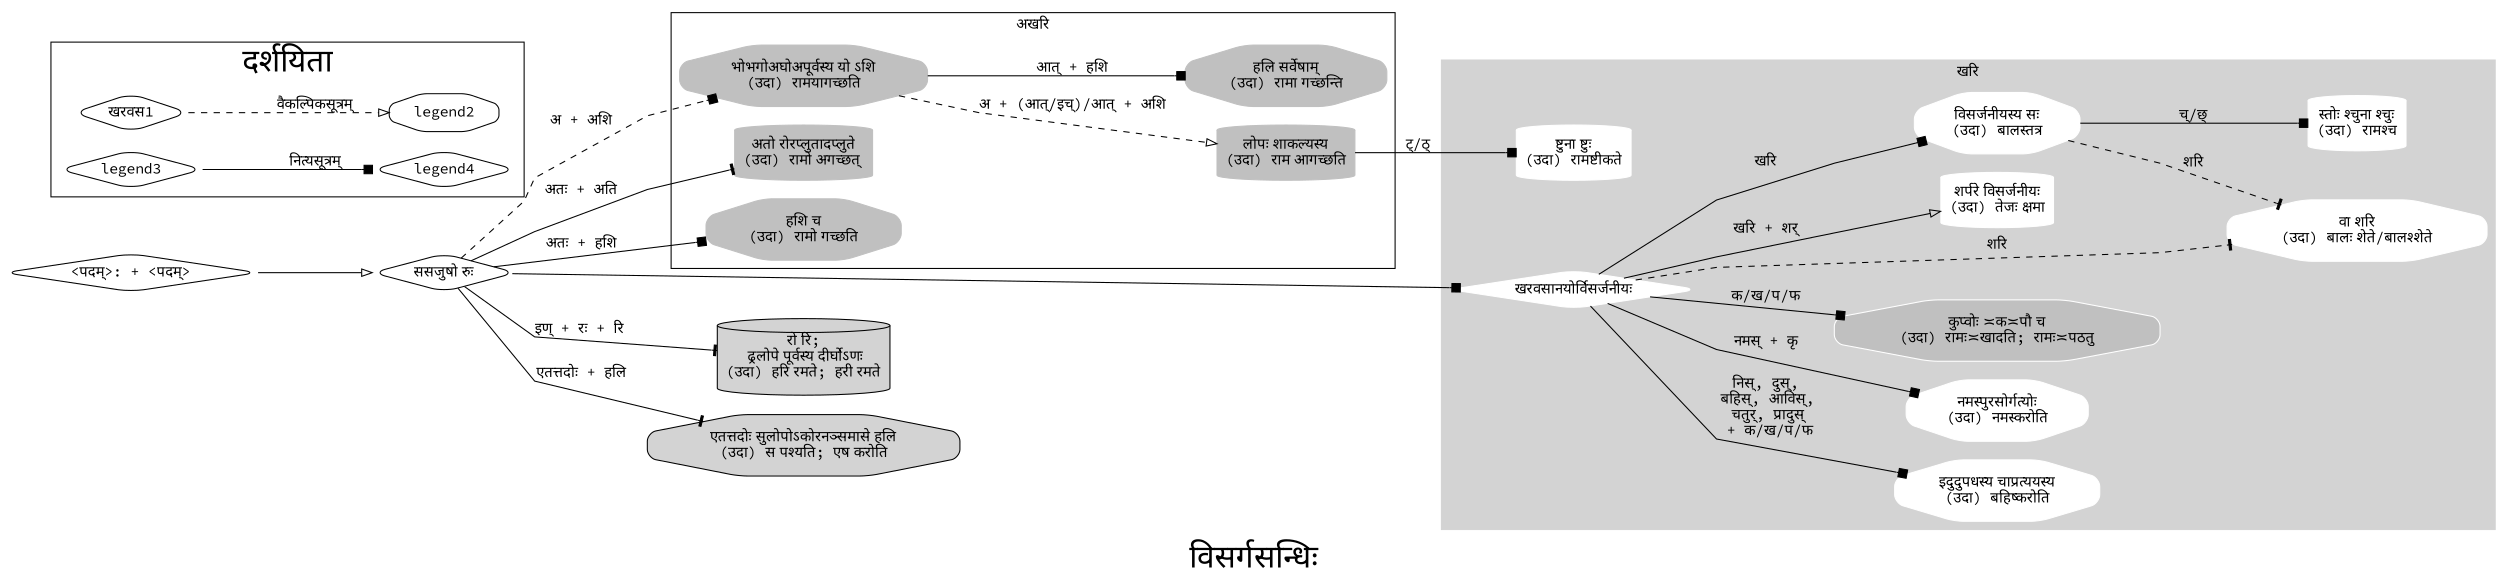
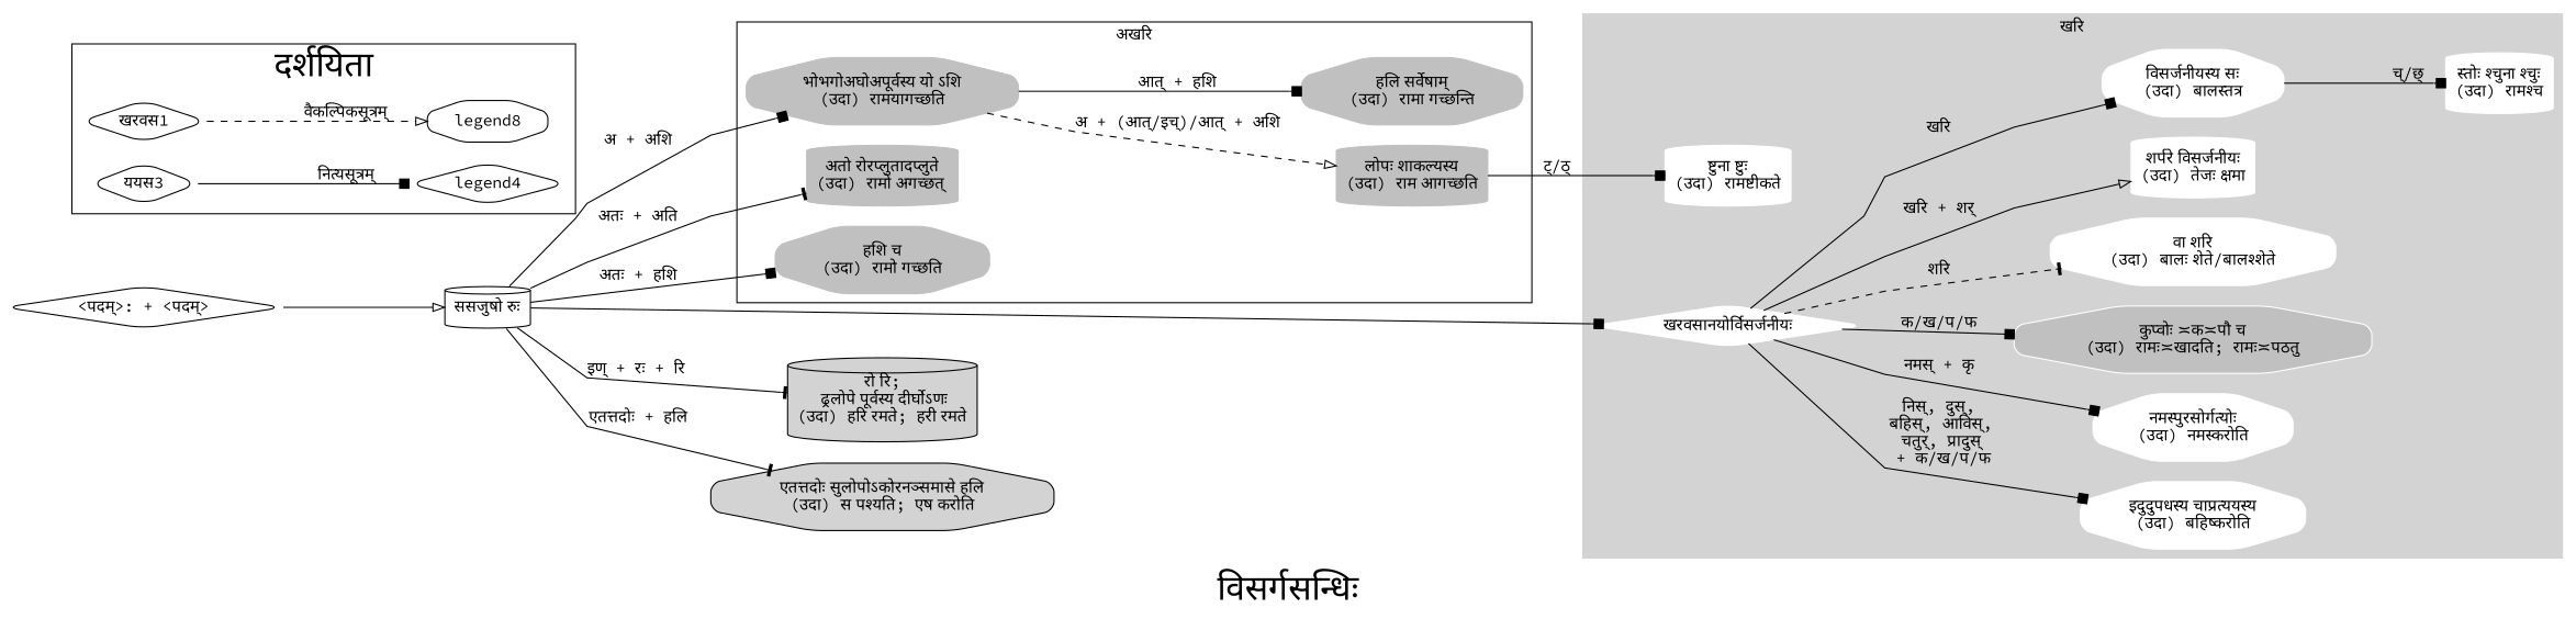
  digraph {
    fontname="Source Code Pro"
    fontsize=30.0
    label="विसर्गसन्धिः"
    rankdir=LR
    splines=polyline
    node [color=white fontname="Source Code Pro" shape=octagon style="filled,rounded"]
    edge [arrowhead=box fontname="Source Code Pro"]
    n1 [color=grey label="भोभगोअघोअपूर्वस्य यो ऽशि\n(उदा) रामयागच्छति"]
    n2 [color=grey label="लोपः शाकल्यस्य\n(उदा) राम आगच्छति" shape=cylinder]
    n3 [color=grey label="हलि सर्वेषाम्\n(उदा) रामा गच्छन्ति"]
    n4 [color=grey label="अतो रोरप्लुतादप्लुते\n(उदा) रामो अगच्छत् " shape=cylinder]
    n5 [color=grey label="हशि च\n(उदा) रामो गच्छति"]
    n6 [label="खरवसानयोर्विसर्जनीयः" shape=diamond]
    n7 [label="इदुदुपधस्य चाप्रत्ययस्य\n(उदा) बहिष्करोति"]
    n8 [label="नमस्पुरसोर्गत्योः\n(उदा) नमस्करोति"]
    n9 [fillcolor=grey label="कुप्वोः ≍क≍पौ च\n(उदा) रामः≍खादति; रामः≍पठतु"]
    n10 [label="वा शरि\n(उदा) बालः शेते/बालश्शेते"]
    n11 [label="शर्परे विसर्जनीयः\n(उदा) तेजः क्षमा" shape=cylinder]
    n12 [label="विसर्जनीयस्य सः\n(उदा) बालस्तत्र"]
    n13 [label="स्तोः श्चुना श्चुः\n(उदा) रामश्च" shape=cylinder]
    n14 [label="ष्टुना ष्टुः\n(उदा) रामष्टीकते" shape=cylinder]
    n15 [label="खरवस1" shape=diamond style=rounded color=""]
-   legend2 [style=rounded color=""]
-   legend3 [shape=diamond style=rounded color=""]
+   legend2 [style=rounded label=legend8 color=""]
+   legend3 [shape=diamond style=rounded label="ययस3" color=""]
    legend4 [shape=diamond style=rounded color=""]
    n19 [label="रो रि;\n ढ्रलोपे पूर्वस्य दीर्घोऽणः\n(उदा) हरि रमते; हरी रमते" shape=cylinder color=""]
    n20 [label="एतत्तदोः सुलोपोऽकोरनञ्समासे हलि\n(उदा) स पश्यति; एष करोति" color=""]
    n21 [label="<पदम्>: + <पदम्>" shape=diamond style=rounded color=""]
-   n22 [label="ससजुषो रुः" shape=diamond style=rounded color=""]
+   n22 [label="ससजुषो रुः" shape=cylinder style=rounded color=""]
    subgraph cluster_1 {
      fontsize=14.0
      label="अखरि"
      n1
      n2
      n3
      n4
      n5
    }
    subgraph cluster_2 {
      color=lightgrey
      fontsize=14.0
      label="खरि"
      style=filled
      n6
      n7
      n8
      n9
      n10
      n11
      n12
      n13
      n14
    }
    subgraph cluster_3 {
      label="दर्शयिता"
      n15
      legend2
      legend3
      legend4
    }
    n1 -> n2 [arrowhead=onormal label="\nअ + (आत्/इच्)/आत् + अशि" style=dashed]
    n1 -> n3 [label="आत् + हशि"]
    n2 -> n14 [label="ट्/ठ्"]
    n6 -> n7 [label="निस्, दुस्,\n बहिस्, आविस्,\n चतुर्, प्रादुस्\n + क/ख/प/फ"]
    n6 -> n8 [label="\nनमस् + कृ"]
    n6 -> n9 [label="\nक/ख/प/फ"]
    n6 -> n10 [arrowhead=tee label="शरि" style=dashed]
    n6 -> n11 [arrowhead=onormal label="\nखरि + शर्"]
    n6 -> n12 [label="खरि"]
-   n12 -> n10 [arrowhead=tee label="\nशरि" style=dashed]
    n12 -> n13 [label="च्/छ्"]
    n15 -> legend2 [arrowhead=onormal label="वैकल्पिकसूत्रम्" style=dashed]
    legend3 -> legend4 [label="नित्यसूत्रम्"]
    n21 -> n22 [arrowhead=onormal]
-   n22 -> n1 [label="अ + अशि" style=dashed]
+   n22 -> n1 [label="अ + अशि"]
    n22 -> n4 [arrowhead=tee label="अतः + अति"]
    n22 -> n5 [label="अतः + हशि"]
    n22 -> n6
    n22 -> n19 [arrowhead=tee label="\nइण्‌ + रः + रि "]
    n22 -> n20 [arrowhead=tee label="\nएतत्तदोः + हलि"]
  }
